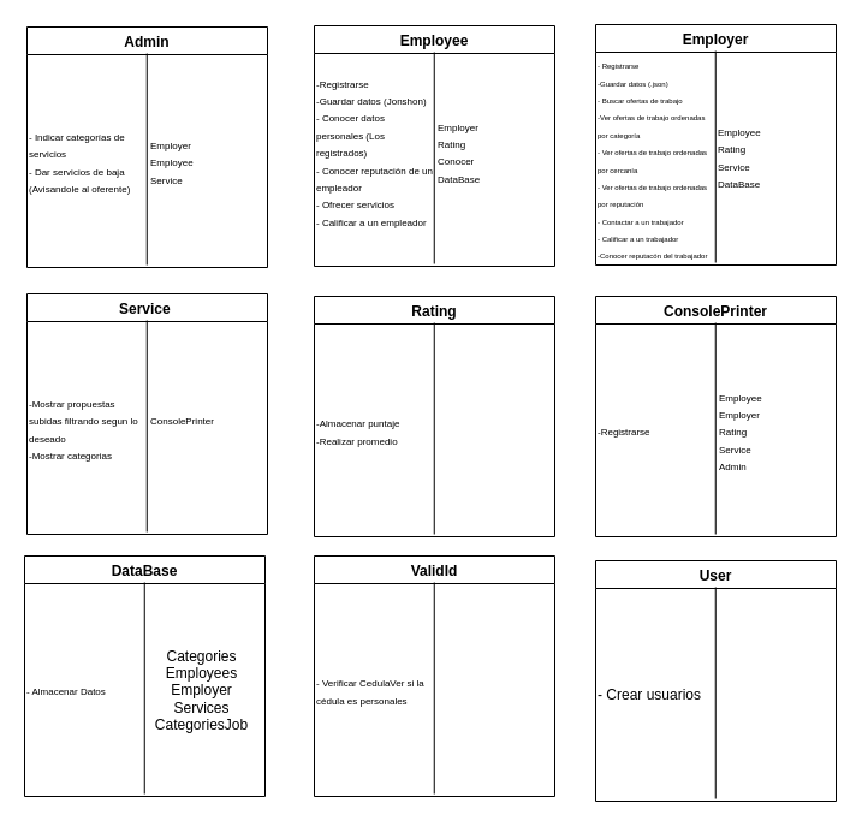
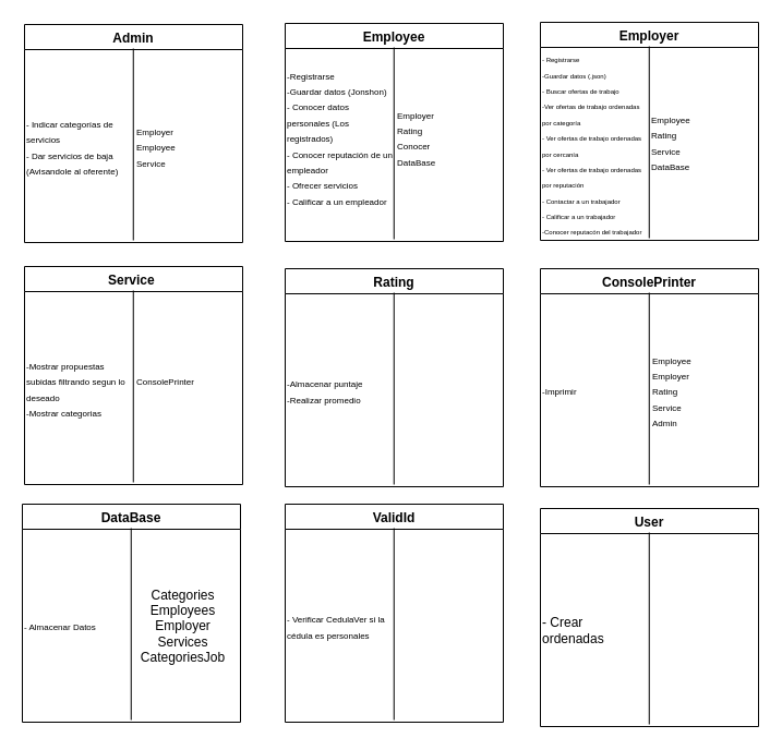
  <mxCell id="0" />
  <mxCell id="1" parent="0" />
  <mxCell id="2" value="Admin" style="swimlane;" parent="1" vertex="1"><mxGeometry x="22" y="22" width="200" height="200" as="geometry"><mxRectangle x="75" y="59" width="72" height="26" as="alternateBounds" /></mxGeometry></mxCell>
  <mxCell id="3" value="" style="endArrow=none;html=1;rounded=0;" parent="2" edge="1"><mxGeometry width="50" height="50" relative="1" as="geometry"><mxPoint x="99.76" y="198" as="sourcePoint" /><mxPoint x="99.76" y="22" as="targetPoint" /></mxGeometry></mxCell>
  <mxCell id="4" value="&lt;span style=&quot;font-size: 8px&quot;&gt;- Indicar categorías de servicios&lt;br&gt;- Dar servicios de baja&lt;br&gt;(Avisandole al oferente)&lt;br&gt;&lt;/span&gt;" style="text;html=1;strokeColor=none;fillColor=none;align=left;verticalAlign=middle;whiteSpace=wrap;rounded=0;" parent="2" vertex="1"><mxGeometry y="24" width="99" height="176" as="geometry" /></mxCell>
  <mxCell id="5" value="&lt;span style=&quot;font-size: 8px&quot;&gt;Employer&lt;br&gt;Employee&lt;br&gt;Service&lt;br&gt;&lt;/span&gt;" style="text;html=1;strokeColor=none;fillColor=none;align=left;verticalAlign=middle;whiteSpace=wrap;rounded=0;" parent="2" vertex="1"><mxGeometry x="101" y="24" width="99" height="176" as="geometry" /></mxCell>
  <mxCell id="6" value="Employee" style="swimlane;" parent="1" vertex="1"><mxGeometry x="261" y="21" width="200" height="200" as="geometry" /></mxCell>
  <mxCell id="7" value="" style="endArrow=none;html=1;rounded=0;" parent="6" edge="1"><mxGeometry width="50" height="50" relative="1" as="geometry"><mxPoint x="99.76" y="198" as="sourcePoint" /><mxPoint x="99.76" y="22" as="targetPoint" /></mxGeometry></mxCell>
  <mxCell id="8" value="&lt;span style=&quot;font-size: 8px&quot;&gt;-&lt;/span&gt;&lt;span style=&quot;font-size: 8px&quot;&gt;Registrarse&lt;br&gt;&lt;/span&gt;&lt;span style=&quot;font-size: 8px&quot;&gt;-Guardar datos (Jonshon)&lt;br&gt;- Conocer datos personales (Los registrados)&lt;br&gt;- Conocer reputación de un empleador&lt;br&gt;- Ofrecer servicios&lt;br&gt;- Calificar a un empleador&lt;br&gt;&lt;br&gt;&lt;/span&gt;" style="text;html=1;strokeColor=none;fillColor=none;align=left;verticalAlign=middle;whiteSpace=wrap;rounded=0;" parent="6" vertex="1"><mxGeometry y="24" width="99" height="176" as="geometry" /></mxCell>
  <mxCell id="9" value="&lt;span style=&quot;font-size: 8px&quot;&gt;Employer&lt;br&gt;Rating&lt;br&gt;Conocer&lt;br&gt;DataBase&lt;br&gt;&lt;br&gt;&lt;/span&gt;" style="text;html=1;strokeColor=none;fillColor=none;align=left;verticalAlign=middle;whiteSpace=wrap;rounded=0;" parent="6" vertex="1"><mxGeometry x="101" y="24" width="99" height="176" as="geometry" /></mxCell>
  <mxCell id="10" value="Employer" style="swimlane;" parent="1" vertex="1"><mxGeometry x="495" y="20" width="200" height="200" as="geometry" /></mxCell>
  <mxCell id="11" value="" style="endArrow=none;html=1;rounded=0;" parent="10" edge="1"><mxGeometry width="50" height="50" relative="1" as="geometry"><mxPoint x="99.76" y="198" as="sourcePoint" /><mxPoint x="99.76" y="22" as="targetPoint" /></mxGeometry></mxCell>
  <mxCell id="12" value="&lt;font style=&quot;font-size: 6px&quot;&gt;- Registrarse&lt;br&gt;-Guardar datos (.json)&lt;br&gt;- Buscar ofertas de trabajo&lt;br&gt;-Ver ofertas de trabajo ordenadas por categoría&lt;br&gt;- Ver ofertas de trabajo ordenadas por cercanía&lt;br&gt;-&amp;nbsp;Ver ofertas de trabajo ordenadas por reputación&lt;br&gt;- Contactar a un trabajador&lt;br&gt;- Calificar a un trabajador&lt;br&gt;-Conocer reputacón del trabajador&lt;/font&gt;" style="text;html=1;strokeColor=none;fillColor=none;align=left;verticalAlign=middle;whiteSpace=wrap;rounded=0;" parent="10" vertex="1"><mxGeometry y="24" width="99" height="176" as="geometry" /></mxCell>
  <mxCell id="13" value="&lt;span style=&quot;font-size: 8px&quot;&gt;Employee&lt;br&gt;&lt;/span&gt;&lt;span style=&quot;font-size: 8px&quot;&gt;Rating&lt;br&gt;Service&lt;br&gt;DataBase&lt;br&gt;&lt;/span&gt;" style="text;html=1;strokeColor=none;fillColor=none;align=left;verticalAlign=middle;whiteSpace=wrap;rounded=0;" parent="10" vertex="1"><mxGeometry x="100" y="22" width="99" height="176" as="geometry" /></mxCell>
  <mxCell id="14" value="Service " style="swimlane;" parent="1" vertex="1"><mxGeometry x="22" y="244" width="200" height="200" as="geometry" /></mxCell>
  <mxCell id="15" value="" style="endArrow=none;html=1;rounded=0;" parent="14" edge="1"><mxGeometry width="50" height="50" relative="1" as="geometry"><mxPoint x="99.76" y="198" as="sourcePoint" /><mxPoint x="99.76" y="22" as="targetPoint" /></mxGeometry></mxCell>
  <mxCell id="16" value="&lt;span style=&quot;font-size: 8px&quot;&gt;-Mostrar propuestas subidas filtrando segun lo deseado&lt;br&gt;-Mostrar categorias&amp;nbsp;&lt;br&gt;&lt;/span&gt;" style="text;html=1;strokeColor=none;fillColor=none;align=left;verticalAlign=middle;whiteSpace=wrap;rounded=0;" parent="14" vertex="1"><mxGeometry y="24" width="99" height="176" as="geometry" /></mxCell>
  <mxCell id="17" value="&lt;span style=&quot;font-size: 8px&quot;&gt;ConsolePrinter&lt;br&gt;&lt;br&gt;&lt;/span&gt;" style="text;html=1;strokeColor=none;fillColor=none;align=left;verticalAlign=middle;whiteSpace=wrap;rounded=0;" parent="14" vertex="1"><mxGeometry x="101" y="24" width="99" height="176" as="geometry" /></mxCell>
  <mxCell id="18" value="Rating" style="swimlane;" parent="1" vertex="1"><mxGeometry x="261" y="246" width="200" height="200" as="geometry" /></mxCell>
  <mxCell id="19" value="" style="endArrow=none;html=1;rounded=0;" parent="18" edge="1"><mxGeometry width="50" height="50" relative="1" as="geometry"><mxPoint x="99.76" y="198" as="sourcePoint" /><mxPoint x="99.76" y="22" as="targetPoint" /></mxGeometry></mxCell>
  <mxCell id="20" value="&lt;span style=&quot;font-size: 8px&quot;&gt;-Almacenar puntaje&lt;br&gt;-Realizar promedio&lt;br&gt;&lt;/span&gt;" style="text;html=1;strokeColor=none;fillColor=none;align=left;verticalAlign=middle;whiteSpace=wrap;rounded=0;" parent="18" vertex="1"><mxGeometry y="24" width="99" height="176" as="geometry" /></mxCell>
  <mxCell id="21" value="&lt;span style=&quot;font-size: 8px&quot;&gt;&lt;br&gt;&lt;/span&gt;" style="text;html=1;strokeColor=none;fillColor=none;align=left;verticalAlign=middle;whiteSpace=wrap;rounded=0;" parent="18" vertex="1"><mxGeometry x="101" y="24" width="99" height="176" as="geometry" /></mxCell>
  <mxCell id="22" value="ConsolePrinter" style="swimlane;" parent="1" vertex="1"><mxGeometry x="495" y="246" width="200" height="200" as="geometry" /></mxCell>
  <mxCell id="23" value="" style="endArrow=none;html=1;rounded=0;" parent="22" edge="1"><mxGeometry width="50" height="50" relative="1" as="geometry"><mxPoint x="99.76" y="198" as="sourcePoint" /><mxPoint x="99.76" y="22" as="targetPoint" /></mxGeometry></mxCell>
- <mxCell id="24" value="&lt;span style=&quot;font-size: 8px&quot;&gt;-Registrarse&lt;br&gt;&lt;/span&gt;" style="text;html=1;strokeColor=none;fillColor=none;align=left;verticalAlign=middle;whiteSpace=wrap;rounded=0;" parent="22" vertex="1"><mxGeometry y="24" width="99" height="176" as="geometry" /></mxCell>
+ <mxCell id="24" value="&lt;span style=&quot;font-size: 8px&quot;&gt;-Imprimir&lt;br&gt;&lt;/span&gt;" style="text;html=1;strokeColor=none;fillColor=none;align=left;verticalAlign=middle;whiteSpace=wrap;rounded=0;" parent="22" vertex="1"><mxGeometry y="24" width="99" height="176" as="geometry" /></mxCell>
  <mxCell id="25" value="&lt;span style=&quot;font-size: 8px&quot;&gt;Employee&lt;br&gt;Employer&lt;br&gt;Rating&lt;br&gt;Service&lt;br&gt;Admin&lt;br&gt;&lt;/span&gt;" style="text;html=1;strokeColor=none;fillColor=none;align=left;verticalAlign=middle;whiteSpace=wrap;rounded=0;" parent="22" vertex="1"><mxGeometry x="101" y="24" width="99" height="176" as="geometry" /></mxCell>
  <mxCell id="26" value="DataBase" style="swimlane;" parent="1" vertex="1"><mxGeometry x="20" y="462" width="200" height="200" as="geometry"><mxRectangle x="75" y="59" width="72" height="26" as="alternateBounds" /></mxGeometry></mxCell>
  <mxCell id="27" value="" style="endArrow=none;html=1;rounded=0;" parent="26" edge="1"><mxGeometry width="50" height="50" relative="1" as="geometry"><mxPoint x="99.76" y="198" as="sourcePoint" /><mxPoint x="99.76" y="22" as="targetPoint" /></mxGeometry></mxCell>
  <mxCell id="28" value="&lt;span style=&quot;font-size: 8px&quot;&gt;- Almacenar Datos&amp;nbsp;&lt;br&gt;&lt;/span&gt;" style="text;html=1;strokeColor=none;fillColor=none;align=left;verticalAlign=middle;whiteSpace=wrap;rounded=0;" parent="26" vertex="1"><mxGeometry y="24" width="99" height="176" as="geometry" /></mxCell>
  <mxCell id="29" value="&lt;span style=&quot;font-size: 8px&quot;&gt;&lt;br&gt;&lt;/span&gt;" style="text;html=1;strokeColor=none;fillColor=none;align=left;verticalAlign=middle;whiteSpace=wrap;rounded=0;" parent="26" vertex="1"><mxGeometry x="101" y="24" width="99" height="176" as="geometry" /></mxCell>
  <mxCell id="30" value="Categories&lt;br&gt;Employees&lt;br&gt;Employer&lt;br&gt;Services&lt;br&gt;CategoriesJob" style="text;html=1;align=center;verticalAlign=middle;resizable=0;points=[];autosize=1;strokeColor=none;fillColor=none;" parent="26" vertex="1"><mxGeometry x="103" y="75" width="87" height="74" as="geometry" /></mxCell>
  <mxCell id="31" value="ValidId" style="swimlane;" parent="1" vertex="1"><mxGeometry x="261" y="462" width="200" height="200" as="geometry"><mxRectangle x="75" y="59" width="72" height="26" as="alternateBounds" /></mxGeometry></mxCell>
  <mxCell id="32" value="" style="endArrow=none;html=1;rounded=0;" parent="31" edge="1"><mxGeometry width="50" height="50" relative="1" as="geometry"><mxPoint x="99.76" y="198" as="sourcePoint" /><mxPoint x="99.76" y="22" as="targetPoint" /></mxGeometry></mxCell>
  <mxCell id="33" value="&lt;span style=&quot;font-size: 8px&quot;&gt;- Verificar CedulaVer si la cédula es personales&lt;br&gt;&lt;/span&gt;" style="text;html=1;strokeColor=none;fillColor=none;align=left;verticalAlign=middle;whiteSpace=wrap;rounded=0;" parent="31" vertex="1"><mxGeometry y="24" width="99" height="176" as="geometry" /></mxCell>
  <mxCell id="34" value="User" style="swimlane;" parent="1" vertex="1"><mxGeometry x="495" y="466" width="200" height="200" as="geometry"><mxRectangle x="75" y="59" width="72" height="26" as="alternateBounds" /></mxGeometry></mxCell>
  <mxCell id="35" value="" style="endArrow=none;html=1;rounded=0;" parent="34" edge="1"><mxGeometry width="50" height="50" relative="1" as="geometry"><mxPoint x="99.76" y="198" as="sourcePoint" /><mxPoint x="99.76" y="22" as="targetPoint" /></mxGeometry></mxCell>
- <mxCell id="36" value="- Crear usuarios&amp;nbsp;" style="text;html=1;strokeColor=none;fillColor=none;align=left;verticalAlign=middle;whiteSpace=wrap;rounded=0;" parent="34" vertex="1"><mxGeometry y="24" width="99" height="176" as="geometry" /></mxCell>
+ <mxCell id="36" value="- Crear ordenadas&amp;nbsp;" style="text;html=1;strokeColor=none;fillColor=none;align=left;verticalAlign=middle;whiteSpace=wrap;rounded=0;" parent="34" vertex="1"><mxGeometry y="24" width="99" height="176" as="geometry" /></mxCell>
  <mxCell id="37" value="&lt;span style=&quot;font-size: 8px&quot;&gt;&lt;br&gt;&lt;/span&gt;" style="text;html=1;strokeColor=none;fillColor=none;align=left;verticalAlign=middle;whiteSpace=wrap;rounded=0;" parent="34" vertex="1"><mxGeometry x="101" y="24" width="99" height="176" as="geometry" /></mxCell>
